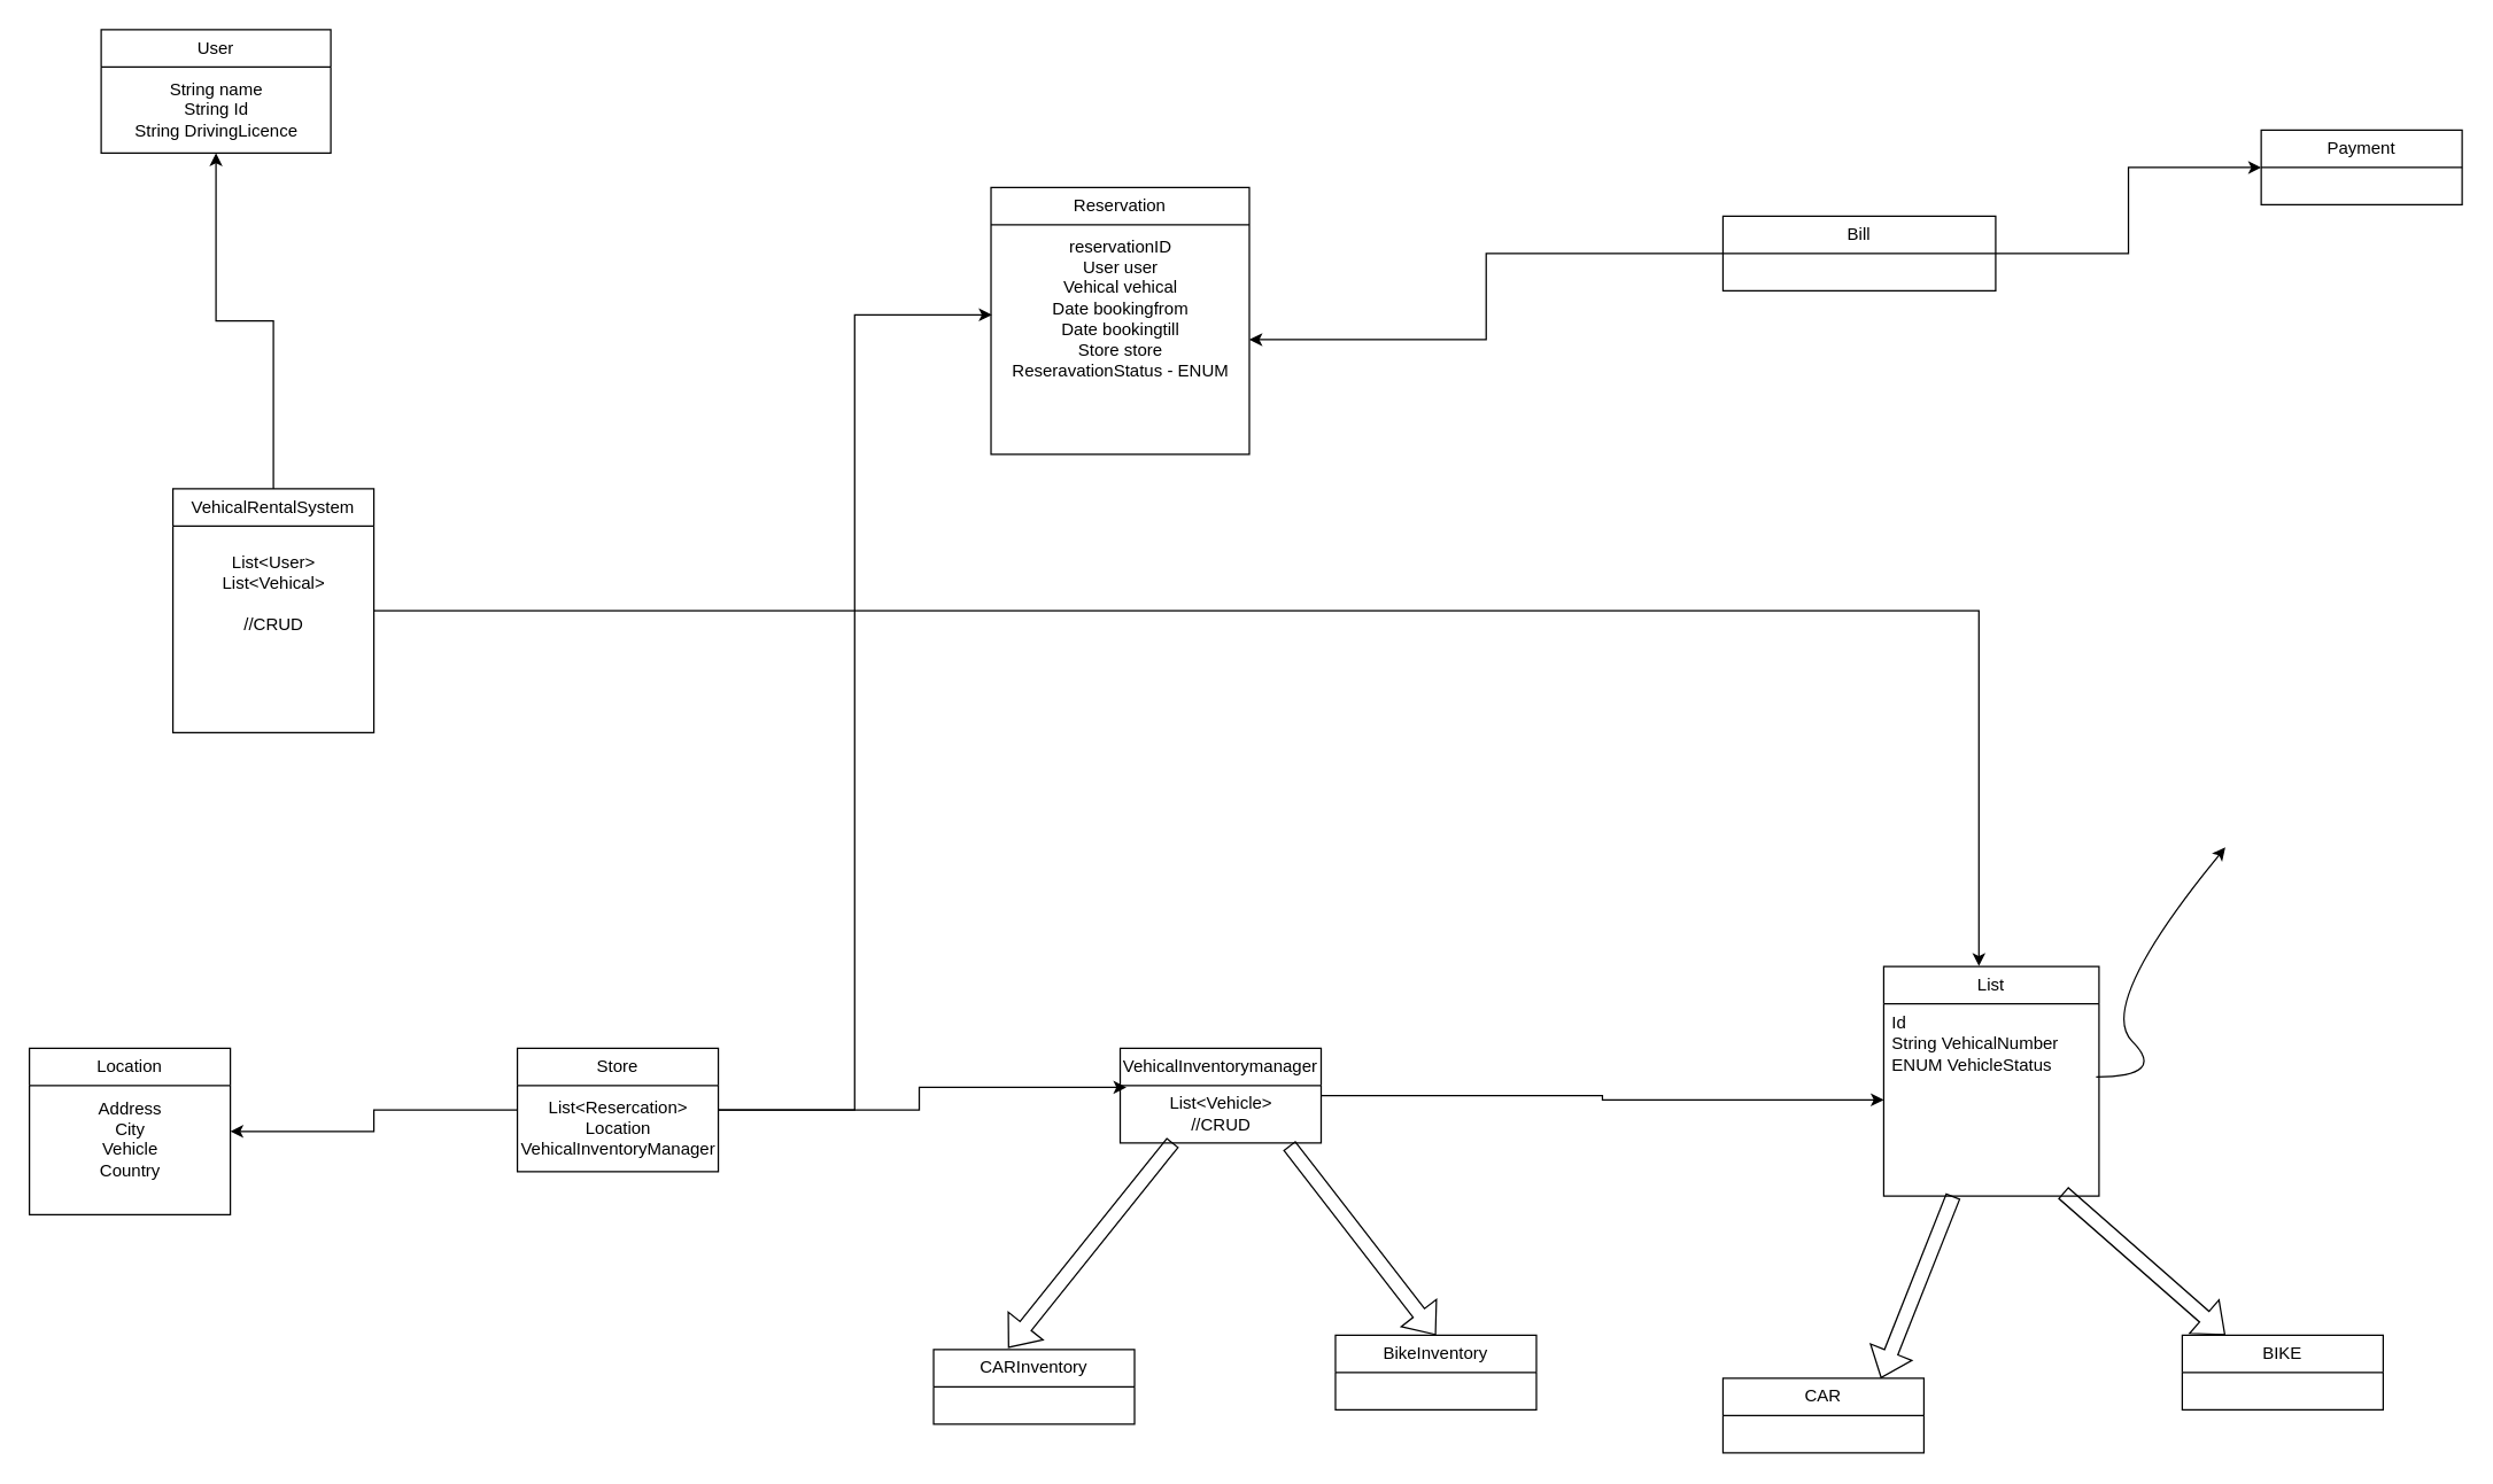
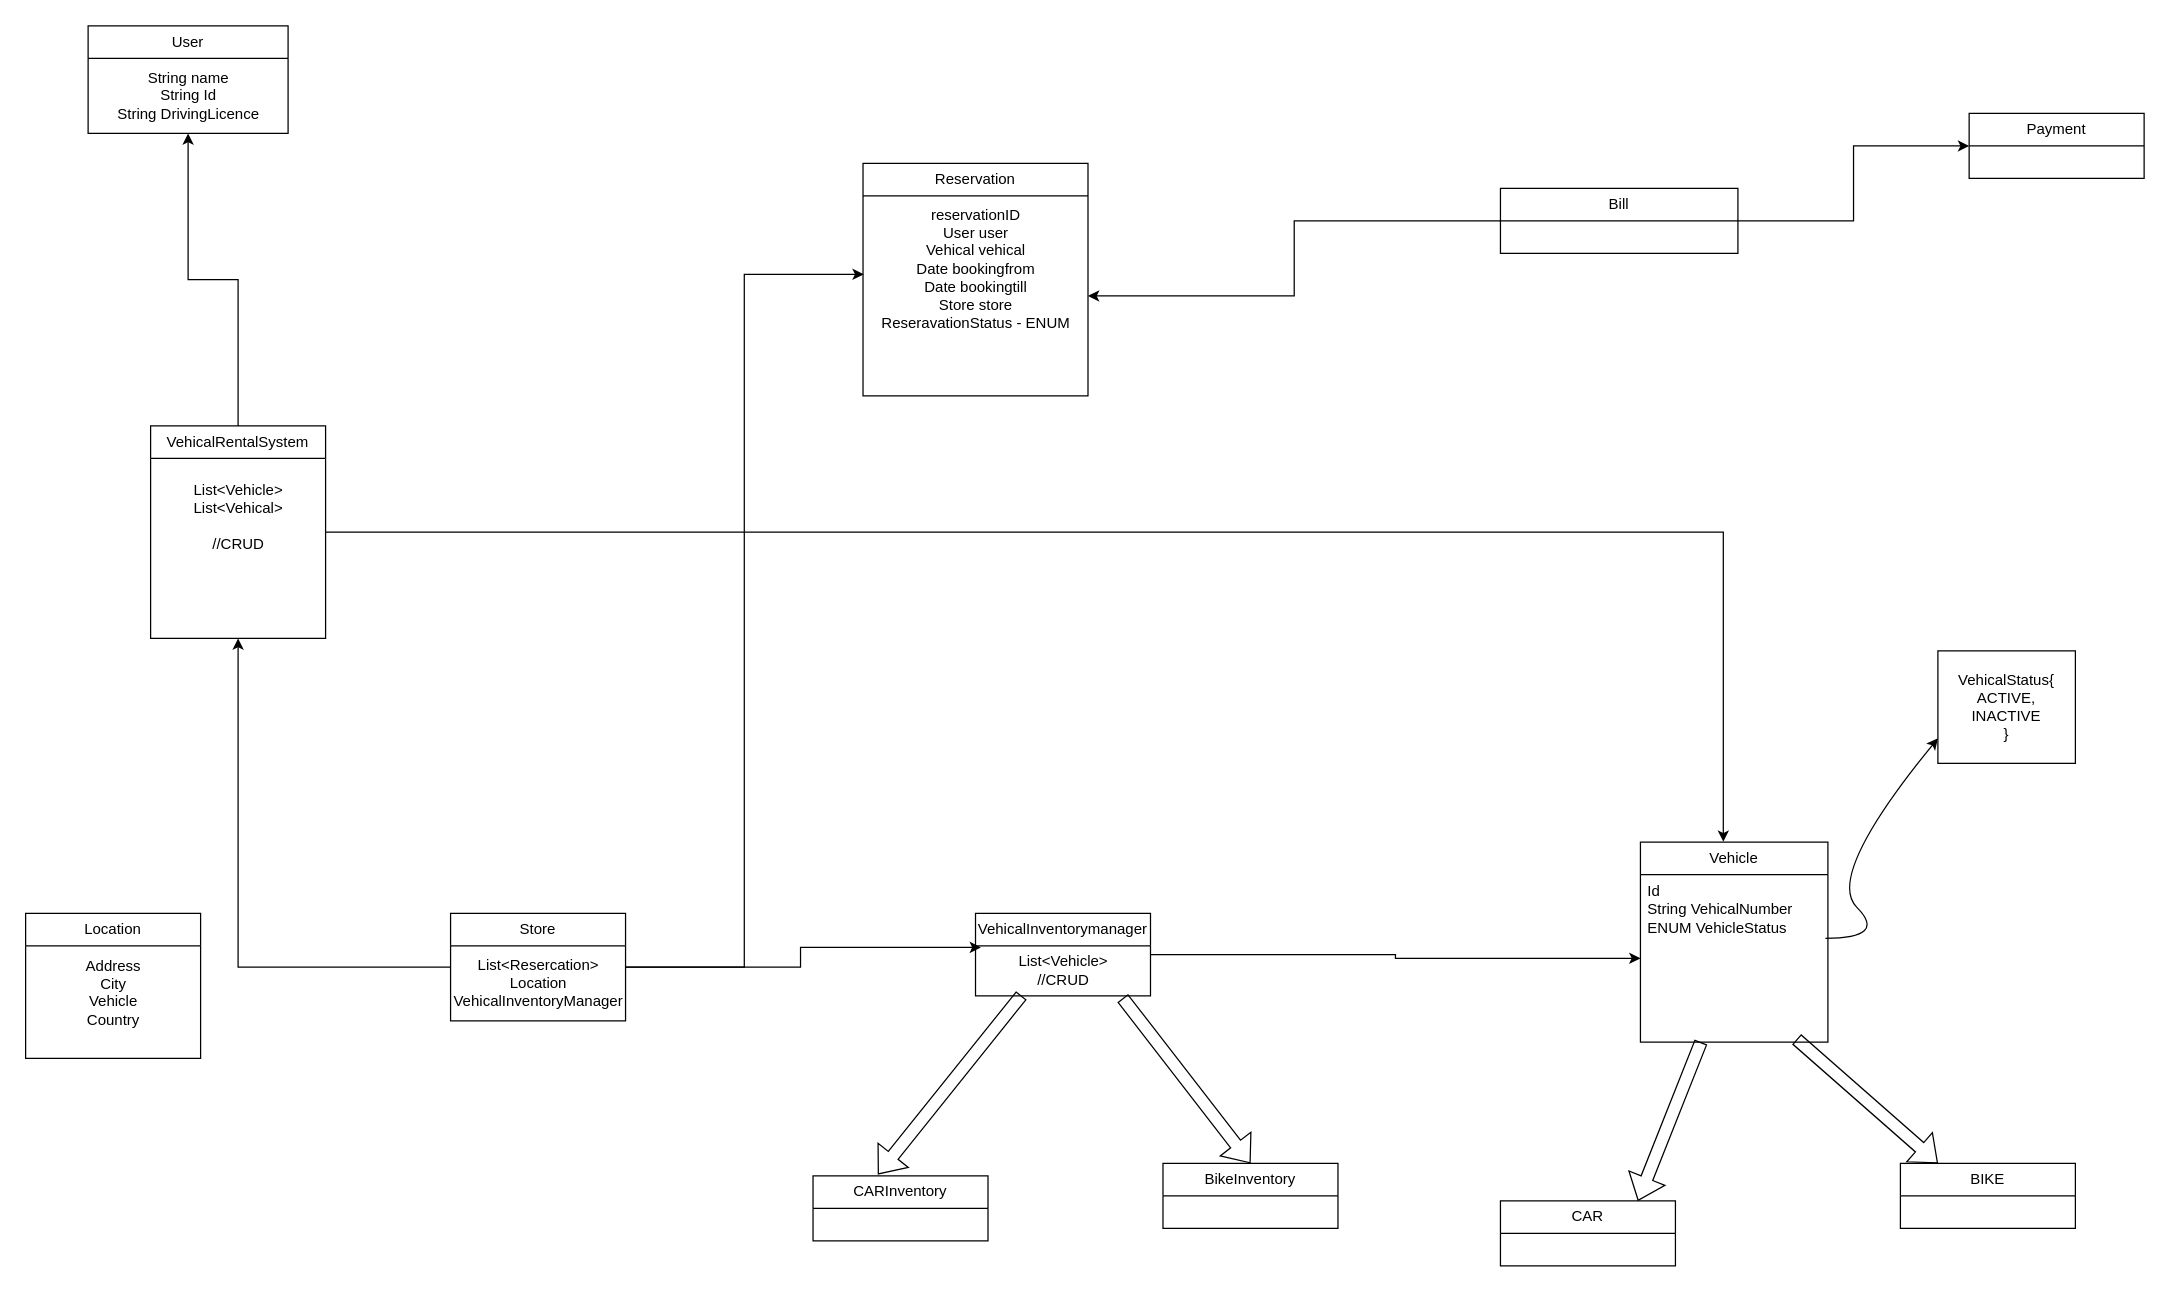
  <mxCell id="0" />
  <mxCell id="1" parent="0" />
- <mxCell id="2" value="List" style="swimlane;fontStyle=0;childLayout=stackLayout;horizontal=1;startSize=26;fillColor=none;horizontalStack=0;resizeParent=1;resizeParentMax=0;resizeLast=0;collapsible=1;marginBottom=0;whiteSpace=wrap;html=1;" vertex="1" parent="1"><mxGeometry x="1312" y="673" width="150" height="160" as="geometry" /></mxCell>
+ <mxCell id="2" value="Vehicle" style="swimlane;fontStyle=0;childLayout=stackLayout;horizontal=1;startSize=26;fillColor=none;horizontalStack=0;resizeParent=1;resizeParentMax=0;resizeLast=0;collapsible=1;marginBottom=0;whiteSpace=wrap;html=1;" vertex="1" parent="1"><mxGeometry x="1312" y="673" width="150" height="160" as="geometry" /></mxCell>
  <mxCell id="3" value="" style="curved=1;endArrow=classic;html=1;rounded=0;" edge="1" parent="2"><mxGeometry width="50" height="50" relative="1" as="geometry"><mxPoint x="148" y="77" as="sourcePoint" /><mxPoint x="238" y="-83" as="targetPoint" /><Array as="points"><mxPoint x="198" y="77" /><mxPoint x="148" y="27" /></Array></mxGeometry></mxCell>
  <mxCell id="4" value="Id&lt;div&gt;&lt;span style=&quot;background-color: initial;&quot;&gt;String VehicalNumber&lt;br&gt;ENUM VehicleStatus&lt;/span&gt;&lt;br&gt;&lt;/div&gt;" style="text;strokeColor=none;fillColor=none;align=left;verticalAlign=top;spacingLeft=4;spacingRight=4;overflow=hidden;rotatable=0;points=[[0,0.5],[1,0.5]];portConstraint=eastwest;whiteSpace=wrap;html=1;" vertex="1" parent="2"><mxGeometry y="26" width="150" height="134" as="geometry" /></mxCell>
+ <mxCell id="5" value="VehicalStatus{&lt;br&gt;ACTIVE,&lt;br&gt;INACTIVE&lt;br&gt;}" style="html=1;whiteSpace=wrap;" vertex="1" parent="1"><mxGeometry x="1550" y="520" width="110" height="90" as="geometry" /></mxCell>
  <mxCell id="6" value="" style="shape=flexArrow;endArrow=classic;html=1;rounded=0;" edge="1" parent="1" source="4"><mxGeometry width="50" height="50" relative="1" as="geometry"><mxPoint x="1170" y="750" as="sourcePoint" /><mxPoint x="1310" y="960" as="targetPoint" /></mxGeometry></mxCell>
  <mxCell id="7" value="" style="shape=flexArrow;endArrow=classic;html=1;rounded=0;exitX=0.833;exitY=0.983;exitDx=0;exitDy=0;exitPerimeter=0;" edge="1" parent="1" source="4"><mxGeometry width="50" height="50" relative="1" as="geometry"><mxPoint x="1500" y="980" as="sourcePoint" /><mxPoint x="1550" y="930" as="targetPoint" /></mxGeometry></mxCell>
  <mxCell id="8" value="CAR" style="swimlane;fontStyle=0;childLayout=stackLayout;horizontal=1;startSize=26;fillColor=none;horizontalStack=0;resizeParent=1;resizeParentMax=0;resizeLast=0;collapsible=1;marginBottom=0;whiteSpace=wrap;html=1;" vertex="1" parent="1"><mxGeometry x="1200" y="960" width="140" height="52" as="geometry" /></mxCell>
  <mxCell id="9" value="BIKE" style="swimlane;fontStyle=0;childLayout=stackLayout;horizontal=1;startSize=26;fillColor=none;horizontalStack=0;resizeParent=1;resizeParentMax=0;resizeLast=0;collapsible=1;marginBottom=0;whiteSpace=wrap;html=1;" vertex="1" parent="1"><mxGeometry x="1520" y="930" width="140" height="52" as="geometry" /></mxCell>
- <mxCell id="10" style="edgeStyle=orthogonalEdgeStyle;rounded=0;orthogonalLoop=1;jettySize=auto;html=1;entryX=1;entryY=0.5;entryDx=0;entryDy=0;" edge="1" parent="1" source="11" target="13"><mxGeometry relative="1" as="geometry" /></mxCell>
+ <mxCell id="10" style="edgeStyle=orthogonalEdgeStyle;rounded=0;orthogonalLoop=1;jettySize=auto;html=1;" edge="1" parent="1" source="11" target="25"><mxGeometry relative="1" as="geometry" /></mxCell>
  <mxCell id="11" value="Store" style="swimlane;fontStyle=0;childLayout=stackLayout;horizontal=1;startSize=26;fillColor=none;horizontalStack=0;resizeParent=1;resizeParentMax=0;resizeLast=0;collapsible=1;marginBottom=0;whiteSpace=wrap;html=1;" vertex="1" parent="1"><mxGeometry x="360" y="730" width="140" height="86" as="geometry" /></mxCell>
  <mxCell id="12" value="List&amp;lt;Resercation&amp;gt;&lt;br&gt;Location&lt;br&gt;VehicalInventoryManager" style="text;html=1;align=center;verticalAlign=middle;resizable=0;points=[];autosize=1;strokeColor=none;fillColor=none;" vertex="1" parent="11"><mxGeometry y="26" width="140" height="60" as="geometry" /></mxCell>
  <mxCell id="13" value="Location" style="swimlane;fontStyle=0;childLayout=stackLayout;horizontal=1;startSize=26;fillColor=none;horizontalStack=0;resizeParent=1;resizeParentMax=0;resizeLast=0;collapsible=1;marginBottom=0;whiteSpace=wrap;html=1;" vertex="1" parent="1"><mxGeometry x="20" y="730" width="140" height="116" as="geometry" /></mxCell>
  <mxCell id="14" value="Address&lt;br&gt;City&lt;br&gt;Vehicle&lt;br&gt;Country&lt;div&gt;&lt;br&gt;&lt;/div&gt;" style="text;html=1;align=center;verticalAlign=middle;resizable=0;points=[];autosize=1;strokeColor=none;fillColor=none;" vertex="1" parent="13"><mxGeometry y="26" width="140" height="90" as="geometry" /></mxCell>
  <mxCell id="15" style="edgeStyle=orthogonalEdgeStyle;rounded=0;orthogonalLoop=1;jettySize=auto;html=1;entryX=0;entryY=0.5;entryDx=0;entryDy=0;" edge="1" parent="1" source="16" target="4"><mxGeometry relative="1" as="geometry" /></mxCell>
  <mxCell id="16" value="VehicalInventorymanager" style="swimlane;fontStyle=0;childLayout=stackLayout;horizontal=1;startSize=26;fillColor=none;horizontalStack=0;resizeParent=1;resizeParentMax=0;resizeLast=0;collapsible=1;marginBottom=0;whiteSpace=wrap;html=1;" vertex="1" parent="1"><mxGeometry x="780" y="730" width="140" height="66" as="geometry" /></mxCell>
  <mxCell id="17" value="List&amp;lt;Vehicle&amp;gt;&lt;br&gt;//CRUD" style="text;html=1;align=center;verticalAlign=middle;resizable=0;points=[];autosize=1;strokeColor=none;fillColor=none;" vertex="1" parent="16"><mxGeometry y="26" width="140" height="40" as="geometry" /></mxCell>
  <mxCell id="18" value="Reservation" style="swimlane;fontStyle=0;childLayout=stackLayout;horizontal=1;startSize=26;fillColor=none;horizontalStack=0;resizeParent=1;resizeParentMax=0;resizeLast=0;collapsible=1;marginBottom=0;whiteSpace=wrap;html=1;" vertex="1" parent="1"><mxGeometry x="690" y="130" width="180" height="186" as="geometry" /></mxCell>
  <mxCell id="19" value="reservationID&lt;div&gt;User user&lt;/div&gt;&lt;div&gt;Vehical vehical&lt;/div&gt;&lt;div&gt;Date bookingfrom&lt;/div&gt;&lt;div&gt;Date bookingtill&lt;/div&gt;&lt;div&gt;Store store&lt;/div&gt;&lt;div&gt;ReseravationStatus - ENUM&lt;/div&gt;&lt;div&gt;&lt;br&gt;&lt;/div&gt;&lt;div&gt;&lt;br&gt;&lt;div&gt;&lt;br&gt;&lt;/div&gt;&lt;/div&gt;" style="text;html=1;align=center;verticalAlign=middle;resizable=0;points=[];autosize=1;strokeColor=none;fillColor=none;" vertex="1" parent="18"><mxGeometry y="26" width="180" height="160" as="geometry" /></mxCell>
  <mxCell id="20" value="Payment" style="swimlane;fontStyle=0;childLayout=stackLayout;horizontal=1;startSize=26;fillColor=none;horizontalStack=0;resizeParent=1;resizeParentMax=0;resizeLast=0;collapsible=1;marginBottom=0;whiteSpace=wrap;html=1;" vertex="1" parent="1"><mxGeometry x="1575" y="90" width="140" height="52" as="geometry" /></mxCell>
  <mxCell id="21" style="edgeStyle=orthogonalEdgeStyle;rounded=0;orthogonalLoop=1;jettySize=auto;html=1;exitX=1;exitY=0.5;exitDx=0;exitDy=0;entryX=0;entryY=0.5;entryDx=0;entryDy=0;" edge="1" parent="1" source="23" target="20"><mxGeometry relative="1" as="geometry" /></mxCell>
  <mxCell id="22" style="edgeStyle=orthogonalEdgeStyle;rounded=0;orthogonalLoop=1;jettySize=auto;html=1;" edge="1" parent="1" source="23" target="19"><mxGeometry relative="1" as="geometry" /></mxCell>
  <mxCell id="23" value="Bill" style="swimlane;fontStyle=0;childLayout=stackLayout;horizontal=1;startSize=26;fillColor=none;horizontalStack=0;resizeParent=1;resizeParentMax=0;resizeLast=0;collapsible=1;marginBottom=0;whiteSpace=wrap;html=1;" vertex="1" parent="1"><mxGeometry x="1200" y="150" width="190" height="52" as="geometry" /></mxCell>
  <mxCell id="24" style="edgeStyle=orthogonalEdgeStyle;rounded=0;orthogonalLoop=1;jettySize=auto;html=1;" edge="1" parent="1" source="25" target="27"><mxGeometry relative="1" as="geometry" /></mxCell>
  <mxCell id="25" value="VehicalRentalSystem" style="swimlane;fontStyle=0;childLayout=stackLayout;horizontal=1;startSize=26;fillColor=none;horizontalStack=0;resizeParent=1;resizeParentMax=0;resizeLast=0;collapsible=1;marginBottom=0;whiteSpace=wrap;html=1;" vertex="1" parent="1"><mxGeometry x="120" y="340" width="140" height="170" as="geometry" /></mxCell>
  <mxCell id="26" value="User" style="swimlane;fontStyle=0;childLayout=stackLayout;horizontal=1;startSize=26;fillColor=none;horizontalStack=0;resizeParent=1;resizeParentMax=0;resizeLast=0;collapsible=1;marginBottom=0;whiteSpace=wrap;html=1;" vertex="1" parent="1"><mxGeometry x="70" y="20" width="160" height="86" as="geometry" /></mxCell>
  <mxCell id="27" value="String name&lt;div&gt;String Id&lt;/div&gt;&lt;div&gt;String DrivingLicence&lt;/div&gt;" style="text;html=1;align=center;verticalAlign=middle;resizable=0;points=[];autosize=1;strokeColor=none;fillColor=none;" vertex="1" parent="26"><mxGeometry y="26" width="160" height="60" as="geometry" /></mxCell>
  <mxCell id="28" value="CARInventory" style="swimlane;fontStyle=0;childLayout=stackLayout;horizontal=1;startSize=26;fillColor=none;horizontalStack=0;resizeParent=1;resizeParentMax=0;resizeLast=0;collapsible=1;marginBottom=0;whiteSpace=wrap;html=1;" vertex="1" parent="1"><mxGeometry x="650" y="940" width="140" height="52" as="geometry" /></mxCell>
  <mxCell id="29" value="BikeInventory" style="swimlane;fontStyle=0;childLayout=stackLayout;horizontal=1;startSize=26;fillColor=none;horizontalStack=0;resizeParent=1;resizeParentMax=0;resizeLast=0;collapsible=1;marginBottom=0;whiteSpace=wrap;html=1;" vertex="1" parent="1"><mxGeometry x="930" y="930" width="140" height="52" as="geometry" /></mxCell>
  <mxCell id="30" value="" style="shape=flexArrow;endArrow=classic;html=1;rounded=0;entryX=0.371;entryY=-0.022;entryDx=0;entryDy=0;entryPerimeter=0;exitX=0.262;exitY=0.992;exitDx=0;exitDy=0;exitPerimeter=0;" edge="1" parent="1" source="17" target="28"><mxGeometry width="50" height="50" relative="1" as="geometry"><mxPoint x="1110" y="830" as="sourcePoint" /><mxPoint x="1160" y="780" as="targetPoint" /></mxGeometry></mxCell>
  <mxCell id="31" value="" style="shape=flexArrow;endArrow=classic;html=1;rounded=0;exitX=0.841;exitY=1.045;exitDx=0;exitDy=0;exitPerimeter=0;entryX=0.5;entryY=0;entryDx=0;entryDy=0;" edge="1" parent="1" source="17" target="29"><mxGeometry width="50" height="50" relative="1" as="geometry"><mxPoint x="1050" y="770" as="sourcePoint" /><mxPoint x="1100" y="720" as="targetPoint" /></mxGeometry></mxCell>
  <mxCell id="32" style="edgeStyle=orthogonalEdgeStyle;rounded=0;orthogonalLoop=1;jettySize=auto;html=1;exitX=1;exitY=0.5;exitDx=0;exitDy=0;entryX=0.031;entryY=0.031;entryDx=0;entryDy=0;entryPerimeter=0;" edge="1" parent="1" source="11" target="17"><mxGeometry relative="1" as="geometry" /></mxCell>
  <mxCell id="33" style="edgeStyle=orthogonalEdgeStyle;rounded=0;orthogonalLoop=1;jettySize=auto;html=1;entryX=0.003;entryY=0.392;entryDx=0;entryDy=0;entryPerimeter=0;" edge="1" parent="1" source="11" target="19"><mxGeometry relative="1" as="geometry" /></mxCell>
- <mxCell id="34" value="List&amp;lt;User&amp;gt;&lt;br&gt;List&amp;lt;Vehical&amp;gt;&lt;br&gt;&lt;br&gt;//CRUD" style="text;html=1;align=center;verticalAlign=middle;resizable=0;points=[];autosize=1;strokeColor=none;fillColor=none;" vertex="1" parent="1"><mxGeometry x="145" y="378" width="90" height="70" as="geometry" /></mxCell>
+ <mxCell id="34" value="List&amp;lt;Vehicle&amp;gt;&lt;br&gt;List&amp;lt;Vehical&amp;gt;&lt;br&gt;&lt;br&gt;//CRUD" style="text;html=1;align=center;verticalAlign=middle;resizable=0;points=[];autosize=1;strokeColor=none;fillColor=none;" vertex="1" parent="1"><mxGeometry x="145" y="378" width="90" height="70" as="geometry" /></mxCell>
  <mxCell id="35" style="edgeStyle=orthogonalEdgeStyle;rounded=0;orthogonalLoop=1;jettySize=auto;html=1;entryX=0.442;entryY=-0.002;entryDx=0;entryDy=0;entryPerimeter=0;" edge="1" parent="1" source="25" target="2"><mxGeometry relative="1" as="geometry" /></mxCell>
